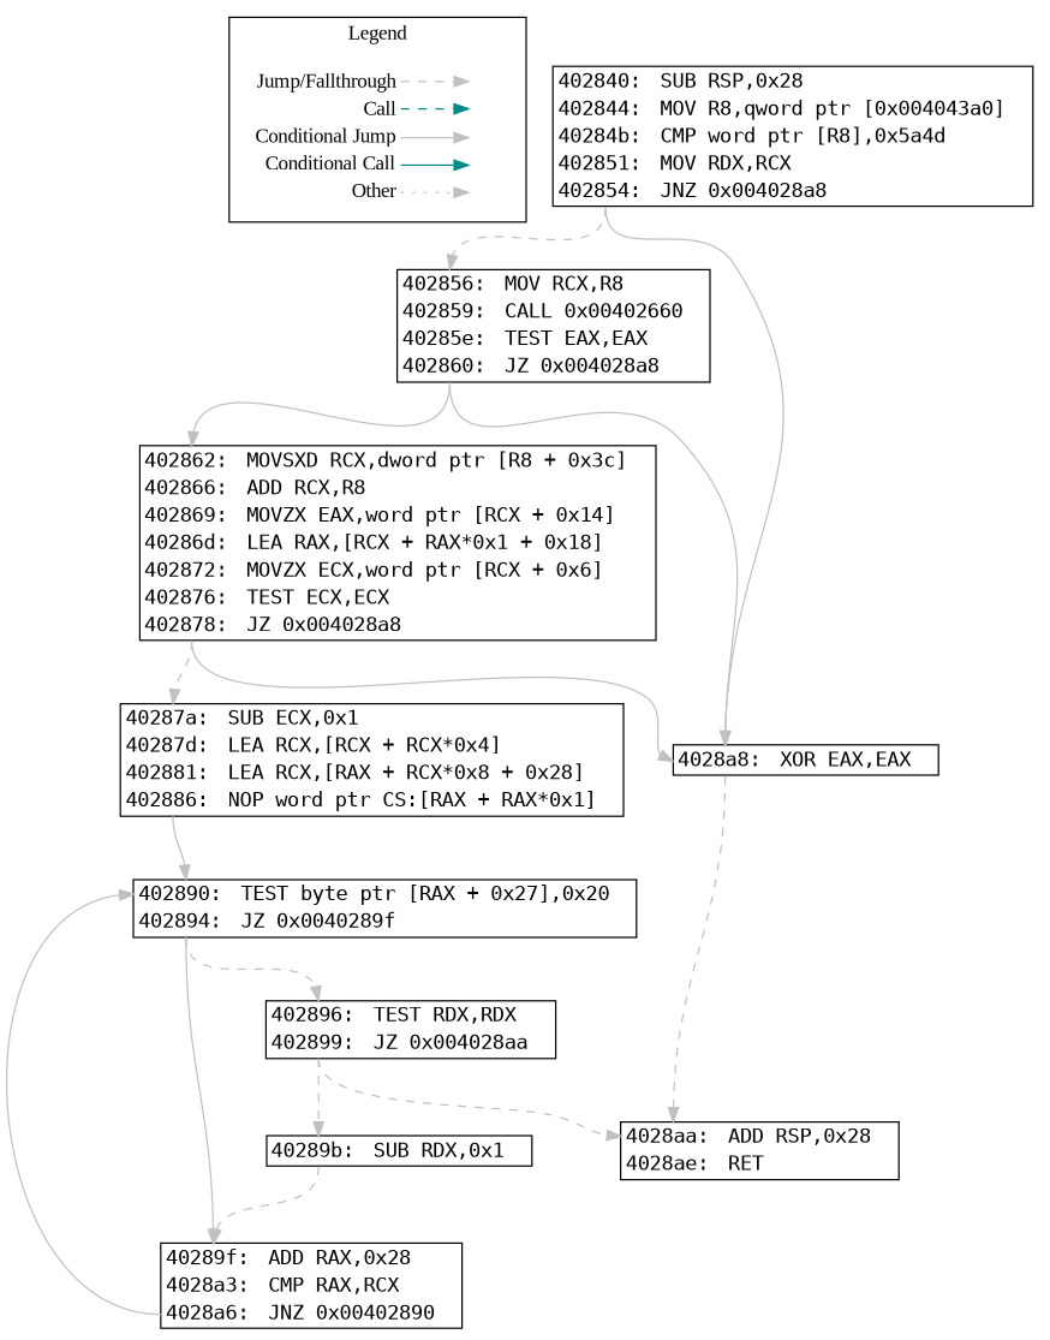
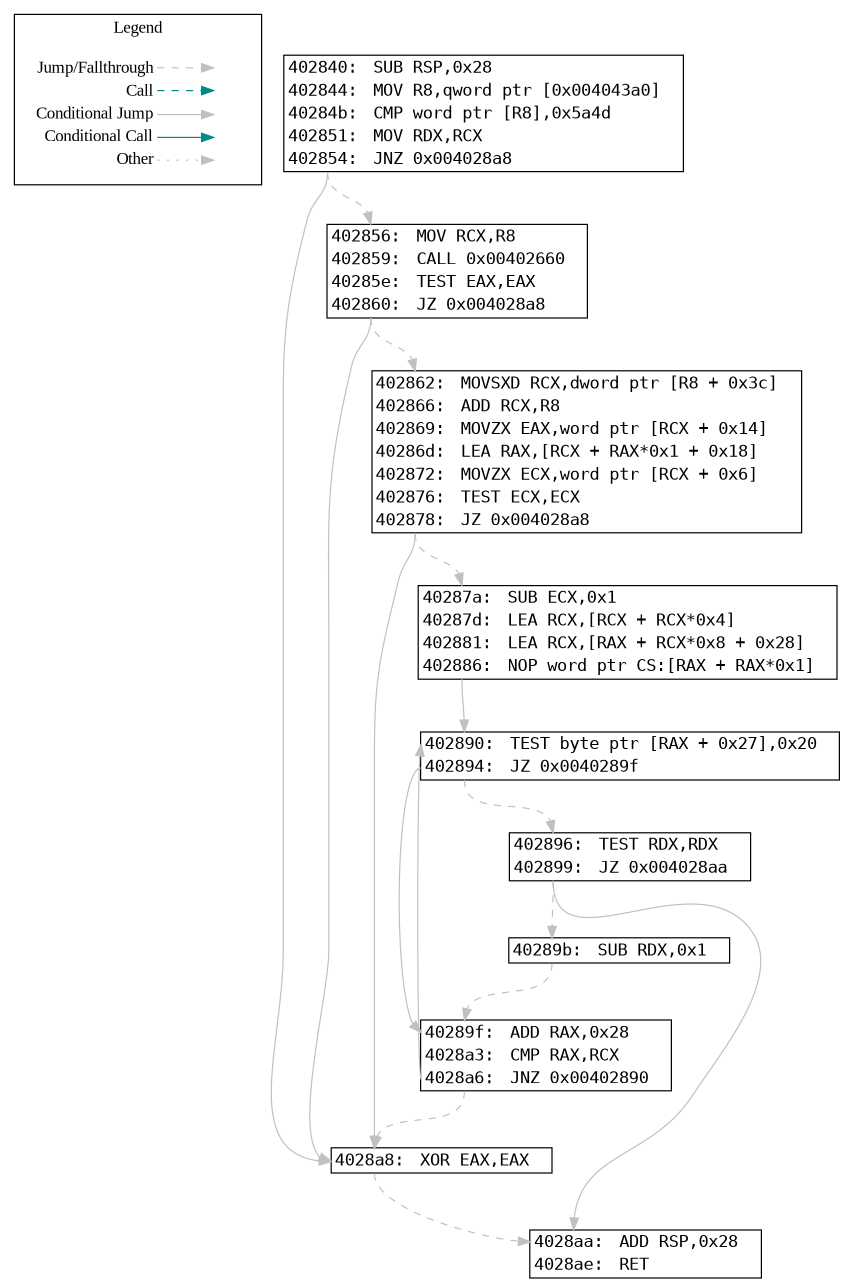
  digraph {
    fontname="Liberation Serif"
    newrank=true
    node [fontname="Liberation Serif" shape=plaintext]
    edge [color=gray fontname="Liberation Serif" headport=insn_4028a8 style=dashed tailport=insn_402854]
    n1 [label=<<table border="0" cellpadding="2" cellspacing="0" cellborder="0">                   <tr><td align="right" port="i1">Jump/Fallthrough</td></tr>                   <tr><td align="right" port="i2">Call</td></tr>                   <tr><td align="right" port="i3">Conditional Jump</td></tr>                   <tr><td align="right" port="i4">Conditional Call</td></tr>                   <tr><td align="right" port="i5">Other</td></tr>                </table>>]
    n2 [label=<<table border="0" cellpadding="2" cellspacing="0" cellborder="0">                    <tr><td port="i1">&nbsp;</td></tr>                    <tr><td port="i2">&nbsp;</td></tr>                    <tr><td port="i3">&nbsp;</td></tr>                    <tr><td port="i4">&nbsp;</td></tr>                    <tr><td port="i5">&nbsp;</td></tr>                 </table>>]
    n3 [label=<     <TABLE BORDER="1" CELLBORDER="0" CELLSPACING="0">       <TR>         <TD PORT="insn_402840" ALIGN="RIGHT"><FONT FACE="monospace">402840: </FONT></TD>         <TD ALIGN="LEFT"><FONT FACE="monospace">SUB RSP,0x28</FONT></TD>         <TD>&nbsp;&nbsp;&nbsp;</TD> // for spacing       </TR>       <TR>         <TD PORT="insn_402844" ALIGN="RIGHT"><FONT FACE="monospace">402844: </FONT></TD>         <TD ALIGN="LEFT"><FONT FACE="monospace">MOV R8,qword ptr [0x004043a0]</FONT></TD>         <TD>&nbsp;&nbsp;&nbsp;</TD> // for spacing       </TR>       <TR>         <TD PORT="insn_40284b" ALIGN="RIGHT"><FONT FACE="monospace">40284b: </FONT></TD>         <TD ALIGN="LEFT"><FONT FACE="monospace">CMP word ptr [R8],0x5a4d</FONT></TD>         <TD>&nbsp;&nbsp;&nbsp;</TD> // for spacing       </TR>       <TR>         <TD PORT="insn_402851" ALIGN="RIGHT"><FONT FACE="monospace">402851: </FONT></TD>         <TD ALIGN="LEFT"><FONT FACE="monospace">MOV RDX,RCX</FONT></TD>         <TD>&nbsp;&nbsp;&nbsp;</TD> // for spacing       </TR>       <TR>         <TD PORT="insn_402854" ALIGN="RIGHT"><FONT FACE="monospace">402854: </FONT></TD>         <TD ALIGN="LEFT"><FONT FACE="monospace">JNZ 0x004028a8</FONT></TD>         <TD>&nbsp;&nbsp;&nbsp;</TD> // for spacing       </TR>     </TABLE>>]
    n4 [label=<     <TABLE BORDER="1" CELLBORDER="0" CELLSPACING="0">       <TR>         <TD PORT="insn_402856" ALIGN="RIGHT"><FONT FACE="monospace">402856: </FONT></TD>         <TD ALIGN="LEFT"><FONT FACE="monospace">MOV RCX,R8</FONT></TD>         <TD>&nbsp;&nbsp;&nbsp;</TD> // for spacing       </TR>       <TR>         <TD PORT="insn_402859" ALIGN="RIGHT"><FONT FACE="monospace">402859: </FONT></TD>         <TD ALIGN="LEFT"><FONT FACE="monospace">CALL 0x00402660</FONT></TD>         <TD>&nbsp;&nbsp;&nbsp;</TD> // for spacing       </TR>       <TR>         <TD PORT="insn_40285e" ALIGN="RIGHT"><FONT FACE="monospace">40285e: </FONT></TD>         <TD ALIGN="LEFT"><FONT FACE="monospace">TEST EAX,EAX</FONT></TD>         <TD>&nbsp;&nbsp;&nbsp;</TD> // for spacing       </TR>       <TR>         <TD PORT="insn_402860" ALIGN="RIGHT"><FONT FACE="monospace">402860: </FONT></TD>         <TD ALIGN="LEFT"><FONT FACE="monospace">JZ 0x004028a8</FONT></TD>         <TD>&nbsp;&nbsp;&nbsp;</TD> // for spacing       </TR>     </TABLE>>]
    n5 [label=<     <TABLE BORDER="1" CELLBORDER="0" CELLSPACING="0">       <TR>         <TD PORT="insn_4028a8" ALIGN="RIGHT"><FONT FACE="monospace">4028a8: </FONT></TD>         <TD ALIGN="LEFT"><FONT FACE="monospace">XOR EAX,EAX</FONT></TD>         <TD>&nbsp;&nbsp;&nbsp;</TD> // for spacing       </TR>     </TABLE>>]
    n6 [label=<     <TABLE BORDER="1" CELLBORDER="0" CELLSPACING="0">       <TR>         <TD PORT="insn_402862" ALIGN="RIGHT"><FONT FACE="monospace">402862: </FONT></TD>         <TD ALIGN="LEFT"><FONT FACE="monospace">MOVSXD RCX,dword ptr [R8 + 0x3c]</FONT></TD>         <TD>&nbsp;&nbsp;&nbsp;</TD> // for spacing       </TR>       <TR>         <TD PORT="insn_402866" ALIGN="RIGHT"><FONT FACE="monospace">402866: </FONT></TD>         <TD ALIGN="LEFT"><FONT FACE="monospace">ADD RCX,R8</FONT></TD>         <TD>&nbsp;&nbsp;&nbsp;</TD> // for spacing       </TR>       <TR>         <TD PORT="insn_402869" ALIGN="RIGHT"><FONT FACE="monospace">402869: </FONT></TD>         <TD ALIGN="LEFT"><FONT FACE="monospace">MOVZX EAX,word ptr [RCX + 0x14]</FONT></TD>         <TD>&nbsp;&nbsp;&nbsp;</TD> // for spacing       </TR>       <TR>         <TD PORT="insn_40286d" ALIGN="RIGHT"><FONT FACE="monospace">40286d: </FONT></TD>         <TD ALIGN="LEFT"><FONT FACE="monospace">LEA RAX,[RCX + RAX*0x1 + 0x18]</FONT></TD>         <TD>&nbsp;&nbsp;&nbsp;</TD> // for spacing       </TR>       <TR>         <TD PORT="insn_402872" ALIGN="RIGHT"><FONT FACE="monospace">402872: </FONT></TD>         <TD ALIGN="LEFT"><FONT FACE="monospace">MOVZX ECX,word ptr [RCX + 0x6]</FONT></TD>         <TD>&nbsp;&nbsp;&nbsp;</TD> // for spacing       </TR>       <TR>         <TD PORT="insn_402876" ALIGN="RIGHT"><FONT FACE="monospace">402876: </FONT></TD>         <TD ALIGN="LEFT"><FONT FACE="monospace">TEST ECX,ECX</FONT></TD>         <TD>&nbsp;&nbsp;&nbsp;</TD> // for spacing       </TR>       <TR>         <TD PORT="insn_402878" ALIGN="RIGHT"><FONT FACE="monospace">402878: </FONT></TD>         <TD ALIGN="LEFT"><FONT FACE="monospace">JZ 0x004028a8</FONT></TD>         <TD>&nbsp;&nbsp;&nbsp;</TD> // for spacing       </TR>     </TABLE>>]
    n7 [label=<     <TABLE BORDER="1" CELLBORDER="0" CELLSPACING="0">       <TR>         <TD PORT="insn_4028aa" ALIGN="RIGHT"><FONT FACE="monospace">4028aa: </FONT></TD>         <TD ALIGN="LEFT"><FONT FACE="monospace">ADD RSP,0x28</FONT></TD>         <TD>&nbsp;&nbsp;&nbsp;</TD> // for spacing       </TR>       <TR>         <TD PORT="insn_4028ae" ALIGN="RIGHT"><FONT FACE="monospace">4028ae: </FONT></TD>         <TD ALIGN="LEFT"><FONT FACE="monospace">RET</FONT></TD>         <TD>&nbsp;&nbsp;&nbsp;</TD> // for spacing       </TR>     </TABLE>>]
    n8 [label=<     <TABLE BORDER="1" CELLBORDER="0" CELLSPACING="0">       <TR>         <TD PORT="insn_40287a" ALIGN="RIGHT"><FONT FACE="monospace">40287a: </FONT></TD>         <TD ALIGN="LEFT"><FONT FACE="monospace">SUB ECX,0x1</FONT></TD>         <TD>&nbsp;&nbsp;&nbsp;</TD> // for spacing       </TR>       <TR>         <TD PORT="insn_40287d" ALIGN="RIGHT"><FONT FACE="monospace">40287d: </FONT></TD>         <TD ALIGN="LEFT"><FONT FACE="monospace">LEA RCX,[RCX + RCX*0x4]</FONT></TD>         <TD>&nbsp;&nbsp;&nbsp;</TD> // for spacing       </TR>       <TR>         <TD PORT="insn_402881" ALIGN="RIGHT"><FONT FACE="monospace">402881: </FONT></TD>         <TD ALIGN="LEFT"><FONT FACE="monospace">LEA RCX,[RAX + RCX*0x8 + 0x28]</FONT></TD>         <TD>&nbsp;&nbsp;&nbsp;</TD> // for spacing       </TR>       <TR>         <TD PORT="insn_402886" ALIGN="RIGHT"><FONT FACE="monospace">402886: </FONT></TD>         <TD ALIGN="LEFT"><FONT FACE="monospace">NOP word ptr CS:[RAX + RAX*0x1]</FONT></TD>         <TD>&nbsp;&nbsp;&nbsp;</TD> // for spacing       </TR>     </TABLE>>]
    n9 [label=<     <TABLE BORDER="1" CELLBORDER="0" CELLSPACING="0">       <TR>         <TD PORT="insn_402890" ALIGN="RIGHT"><FONT FACE="monospace">402890: </FONT></TD>         <TD ALIGN="LEFT"><FONT FACE="monospace">TEST byte ptr [RAX + 0x27],0x20</FONT></TD>         <TD>&nbsp;&nbsp;&nbsp;</TD> // for spacing       </TR>       <TR>         <TD PORT="insn_402894" ALIGN="RIGHT"><FONT FACE="monospace">402894: </FONT></TD>         <TD ALIGN="LEFT"><FONT FACE="monospace">JZ 0x0040289f</FONT></TD>         <TD>&nbsp;&nbsp;&nbsp;</TD> // for spacing       </TR>     </TABLE>>]
    n10 [label=<     <TABLE BORDER="1" CELLBORDER="0" CELLSPACING="0">       <TR>         <TD PORT="insn_402896" ALIGN="RIGHT"><FONT FACE="monospace">402896: </FONT></TD>         <TD ALIGN="LEFT"><FONT FACE="monospace">TEST RDX,RDX</FONT></TD>         <TD>&nbsp;&nbsp;&nbsp;</TD> // for spacing       </TR>       <TR>         <TD PORT="insn_402899" ALIGN="RIGHT"><FONT FACE="monospace">402899: </FONT></TD>         <TD ALIGN="LEFT"><FONT FACE="monospace">JZ 0x004028aa</FONT></TD>         <TD>&nbsp;&nbsp;&nbsp;</TD> // for spacing       </TR>     </TABLE>>]
    n11 [label=<     <TABLE BORDER="1" CELLBORDER="0" CELLSPACING="0">       <TR>         <TD PORT="insn_40289f" ALIGN="RIGHT"><FONT FACE="monospace">40289f: </FONT></TD>         <TD ALIGN="LEFT"><FONT FACE="monospace">ADD RAX,0x28</FONT></TD>         <TD>&nbsp;&nbsp;&nbsp;</TD> // for spacing       </TR>       <TR>         <TD PORT="insn_4028a3" ALIGN="RIGHT"><FONT FACE="monospace">4028a3: </FONT></TD>         <TD ALIGN="LEFT"><FONT FACE="monospace">CMP RAX,RCX</FONT></TD>         <TD>&nbsp;&nbsp;&nbsp;</TD> // for spacing       </TR>       <TR>         <TD PORT="insn_4028a6" ALIGN="RIGHT"><FONT FACE="monospace">4028a6: </FONT></TD>         <TD ALIGN="LEFT"><FONT FACE="monospace">JNZ 0x00402890</FONT></TD>         <TD>&nbsp;&nbsp;&nbsp;</TD> // for spacing       </TR>     </TABLE>>]
    n12 [label=<     <TABLE BORDER="1" CELLBORDER="0" CELLSPACING="0">       <TR>         <TD PORT="insn_40289b" ALIGN="RIGHT"><FONT FACE="monospace">40289b: </FONT></TD>         <TD ALIGN="LEFT"><FONT FACE="monospace">SUB RDX,0x1</FONT></TD>         <TD>&nbsp;&nbsp;&nbsp;</TD> // for spacing       </TR>     </TABLE>>]
    subgraph cluster_1 {
      label=Legend
      rank=same
      n1
      n2
    }
    n1 -> n2 [headport="i1:w" tailport="i1:e"]
    n1 -> n2 [color=cyan4 headport="i2:w" tailport="i2:e"]
    n1 -> n2 [headport="i3:w" tailport="i3:e" style=""]
    n1 -> n2 [color=cyan4 headport="i4:w" tailport="i4:e" style=""]
    n1 -> n2 [headport="i5:w" style=dotted tailport="i5:e"]
    n3 -> n4 [headport=insn_402856]
    n3 -> n5 [style=solid]
    n4 -> n5 [style=solid tailport=insn_402860]
-   n4 -> n6 [headport=insn_402862 style=solid tailport=insn_402860]
+   n4 -> n6 [headport=insn_402862 tailport=insn_402860]
    n5 -> n7 [headport=insn_4028aa tailport=insn_4028a8]
    n6 -> n5 [style=solid tailport=insn_402878]
    n6 -> n8 [headport=insn_40287a tailport=insn_402878]
    n8 -> n9 [headport=insn_402890 style=solid tailport=insn_402886]
    n9 -> n10 [headport=insn_402896 tailport=insn_402894]
    n9 -> n11 [headport=insn_40289f style=solid tailport=insn_402894]
-   n10 -> n7 [headport=insn_4028aa tailport=insn_402899]
+   n10 -> n7 [headport=insn_4028aa style=solid tailport=insn_402899]
    n10 -> n12 [headport=insn_40289b tailport=insn_402899]
+   n11 -> n5 [tailport=insn_4028a6]
    n11 -> n9 [headport=insn_402890 style=solid tailport=insn_4028a6]
    n12 -> n11 [headport=insn_40289f tailport=insn_40289b]
  }
